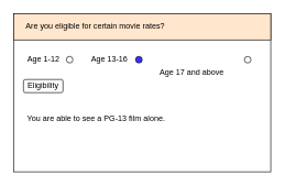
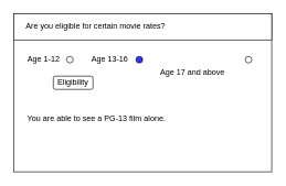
  <mxCell id="0" />
  <mxCell id="1" parent="0" />
  <mxCell id="2" value="" style="rounded=0;whiteSpace=wrap;html=1;" vertex="1" parent="1"><mxGeometry x="20" y="20" width="390" height="240" as="geometry" /></mxCell>
- <mxCell id="3" value="&amp;nbsp; &amp;nbsp; &amp;nbsp;Are you eligible for certain movie rates?" style="rounded=0;whiteSpace=wrap;html=1;align=left;fillColor=#ffe6cc;" vertex="1" parent="1"><mxGeometry x="20" y="20" width="390" height="40" as="geometry" /></mxCell>
+ <mxCell id="3" value="&amp;nbsp; &amp;nbsp; &amp;nbsp;Are you eligible for certain movie rates?" style="rounded=0;whiteSpace=wrap;html=1;align=left;" vertex="1" parent="1"><mxGeometry x="20" y="20" width="390" height="40" as="geometry" /></mxCell>
  <mxCell id="4" value="" style="ellipse;whiteSpace=wrap;html=1;aspect=fixed;" vertex="1" parent="1"><mxGeometry x="100" y="85" width="10" height="10" as="geometry" /></mxCell>
  <mxCell id="5" value="Age 1-12" style="text;html=1;align=center;verticalAlign=middle;resizable=0;points=[];autosize=1;strokeColor=none;fillColor=none;" vertex="1" parent="1"><mxGeometry x="30" y="80" width="70" height="20" as="geometry" /></mxCell>
  <mxCell id="6" value="Age 13-16" style="text;html=1;align=center;verticalAlign=middle;resizable=0;points=[];autosize=1;strokeColor=none;fillColor=none;" vertex="1" parent="1"><mxGeometry x="130" y="80" width="70" height="20" as="geometry" /></mxCell>
  <mxCell id="7" value="" style="ellipse;whiteSpace=wrap;html=1;aspect=fixed;fillColor=#3333FF;" vertex="1" parent="1"><mxGeometry x="205" y="85" width="10" height="10" as="geometry" /></mxCell>
  <mxCell id="8" value="Age 17 and above" style="text;html=1;align=center;verticalAlign=middle;resizable=0;points=[];autosize=1;strokeColor=none;fillColor=none;" vertex="1" parent="1"><mxGeometry x="230" y="100" width="120" height="20" as="geometry" /></mxCell>
  <mxCell id="9" value="" style="ellipse;whiteSpace=wrap;html=1;aspect=fixed;" vertex="1" parent="1"><mxGeometry x="370" y="85" width="10" height="10" as="geometry" /></mxCell>
- <mxCell id="10" value="Eligibility" style="rounded=1;whiteSpace=wrap;html=1;" vertex="1" parent="1"><mxGeometry x="35" y="120" width="60" height="20" as="geometry" /></mxCell>
+ <mxCell id="10" value="Eligibility" style="rounded=1;whiteSpace=wrap;html=1;" vertex="1" parent="1"><mxGeometry x="80" y="115" width="60" height="20" as="geometry" /></mxCell>
  <mxCell id="11" value="You are able to see a PG-13 film alone." style="text;html=1;align=center;verticalAlign=middle;resizable=0;points=[];autosize=1;strokeColor=none;fillColor=none;" vertex="1" parent="1"><mxGeometry x="30" y="170" width="230" height="20" as="geometry" /></mxCell>
